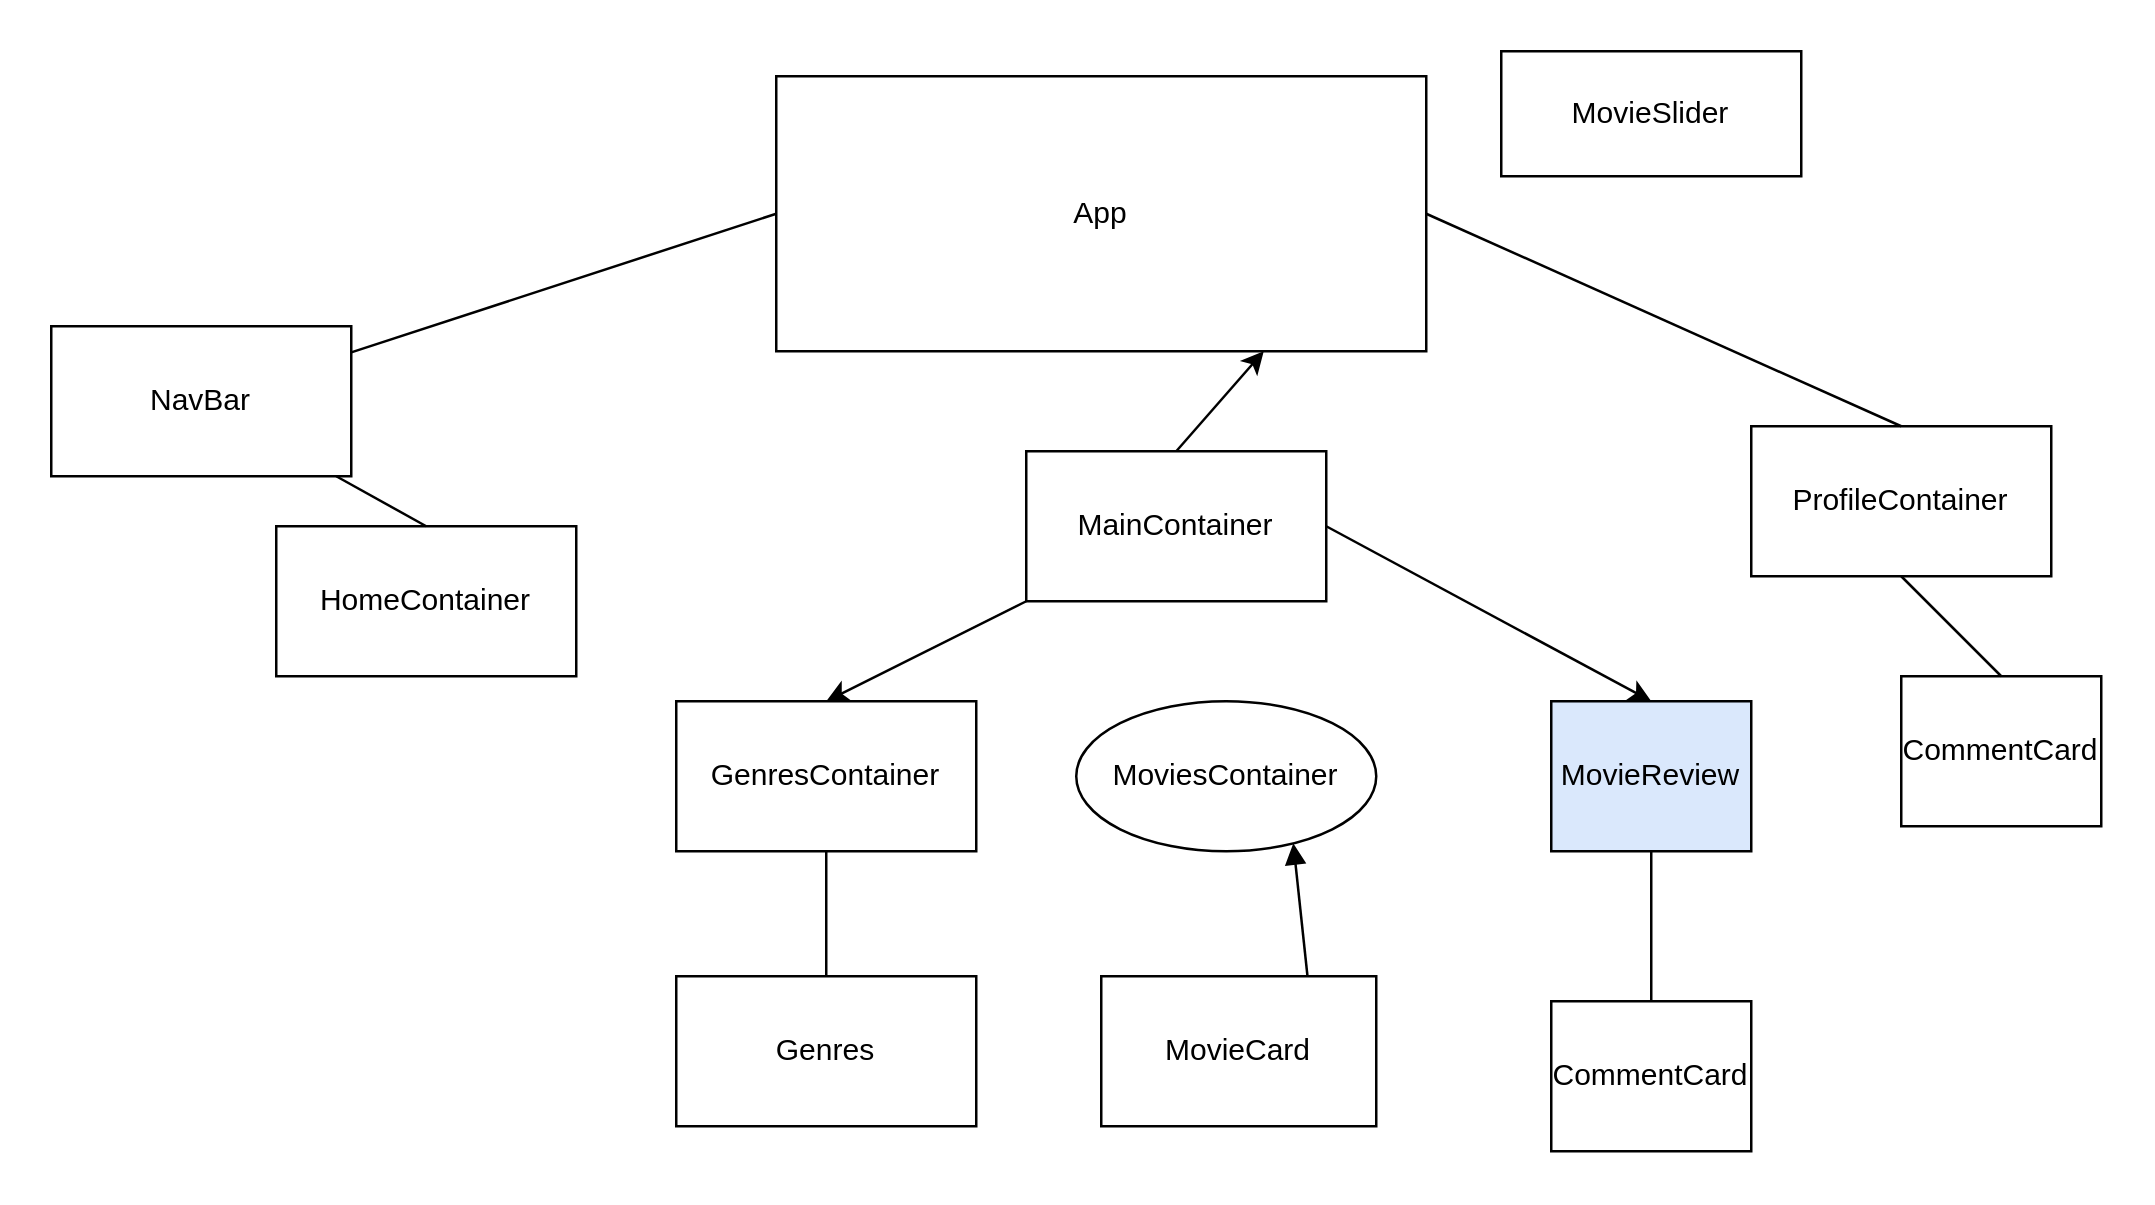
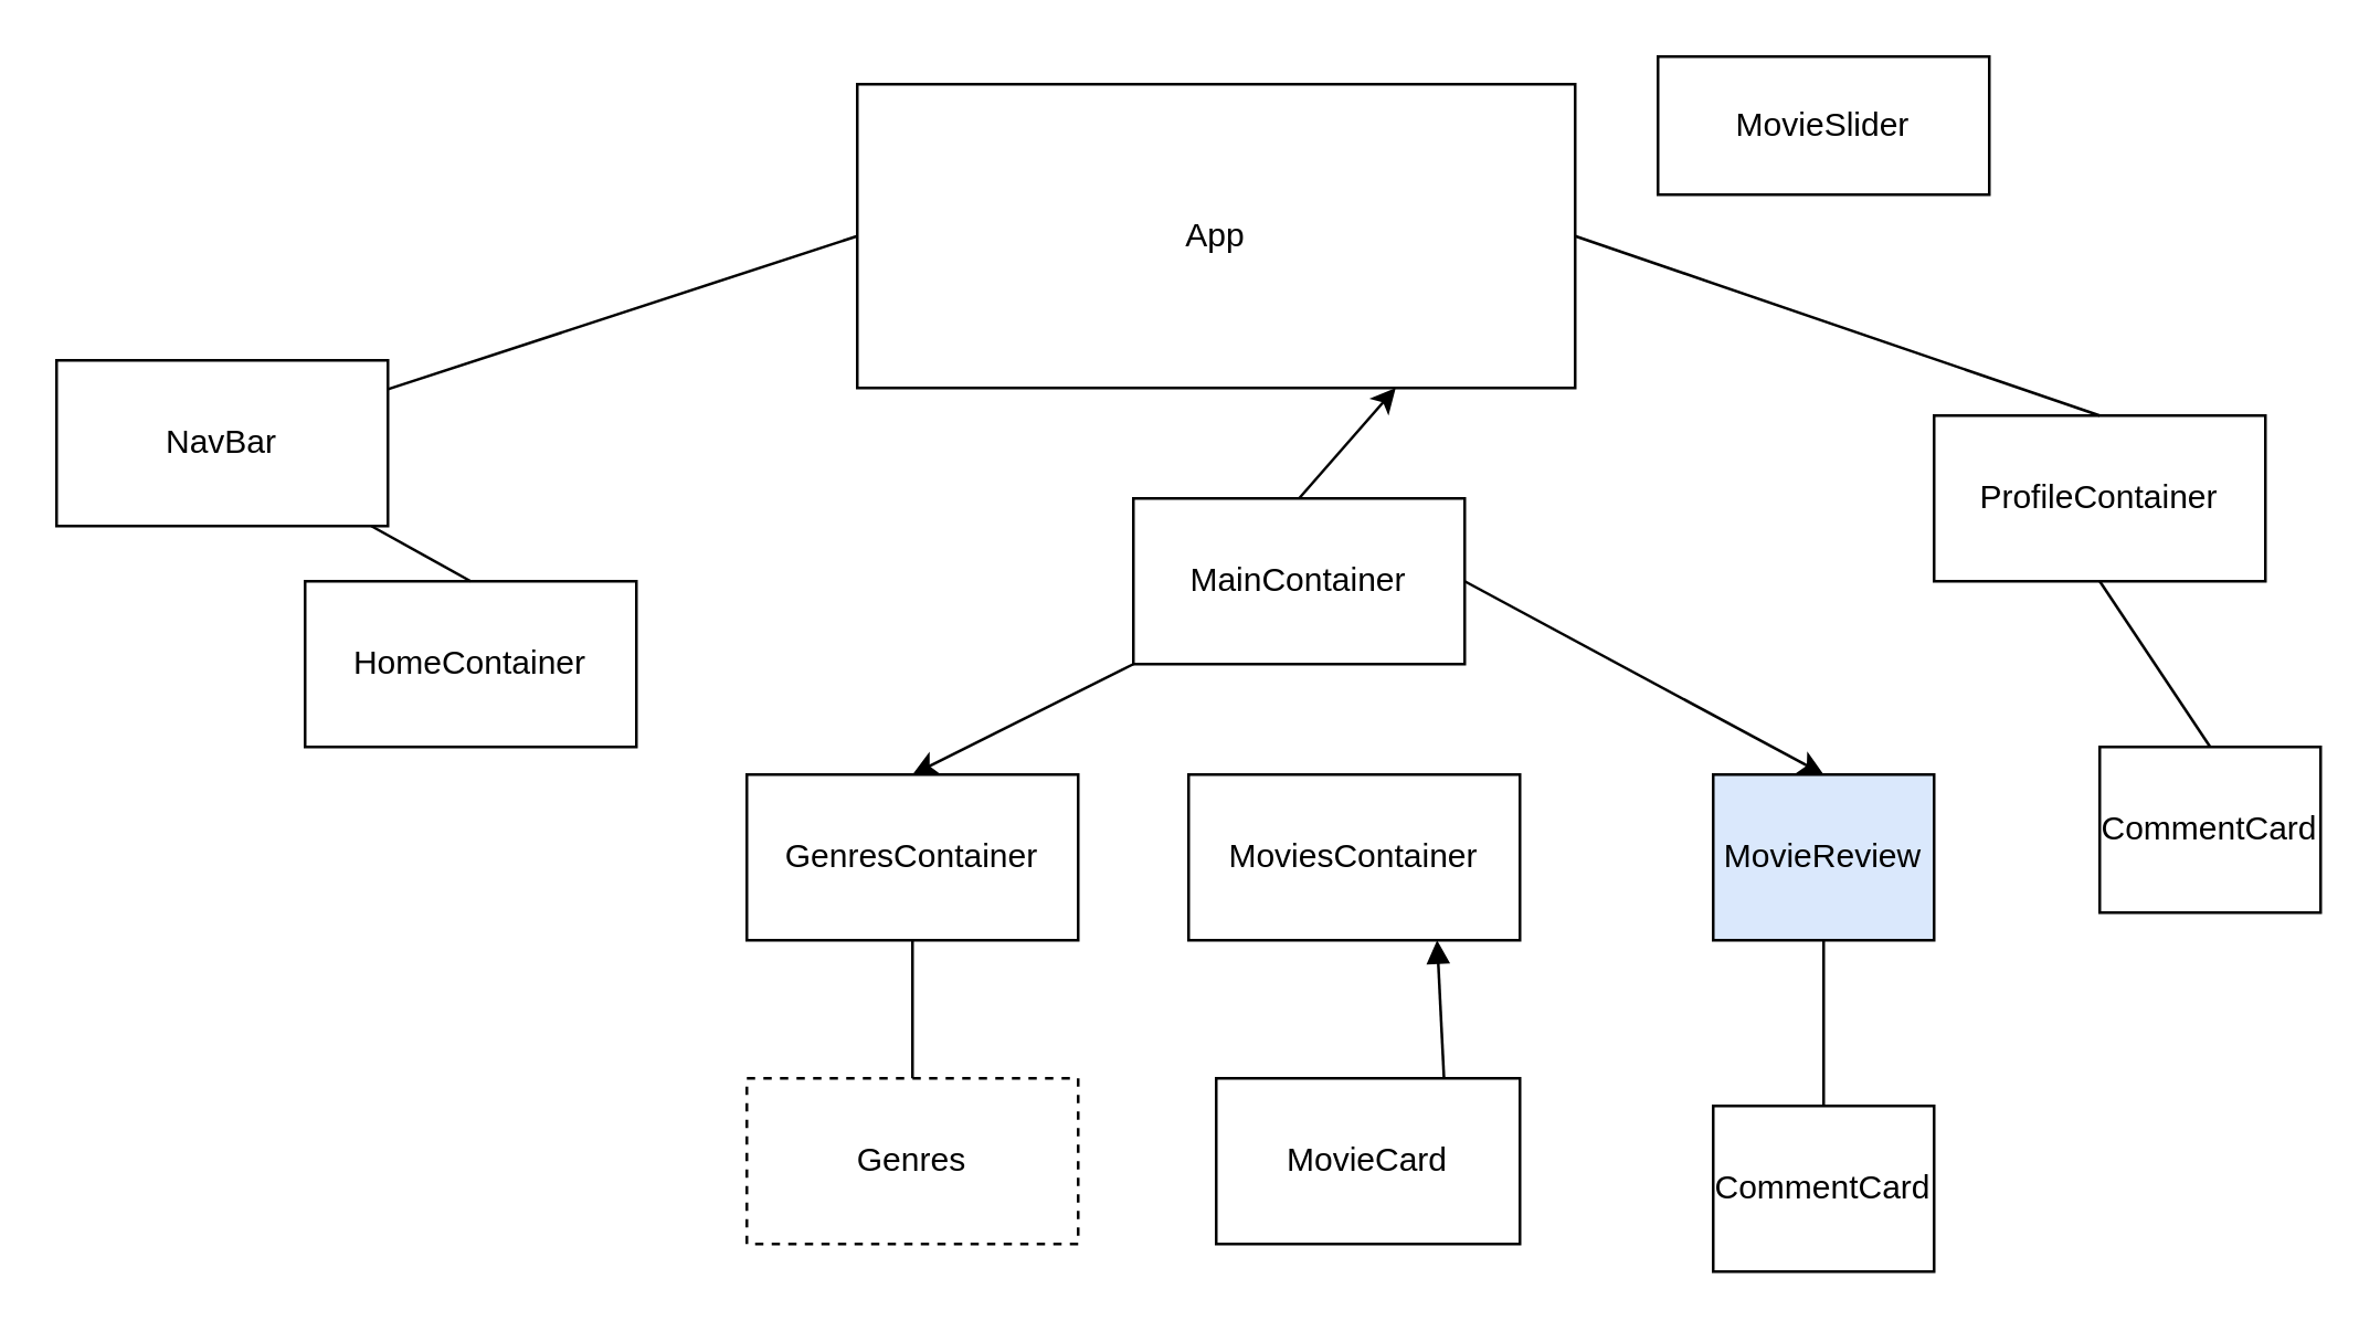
  <mxCell id="0" />
  <mxCell id="1" parent="0" />
  <mxCell id="2" value="App" style="rounded=0;whiteSpace=wrap;html=1;" parent="1" vertex="1"><mxGeometry x="310" y="30" width="260" height="110" as="geometry" /></mxCell>
  <mxCell id="3" value="NavBar" style="rounded=0;whiteSpace=wrap;html=1;" parent="1" vertex="1"><mxGeometry x="20" y="130" width="120" height="60" as="geometry" /></mxCell>
  <mxCell id="4" value="HomeContainer" style="rounded=0;whiteSpace=wrap;html=1;" parent="1" vertex="1"><mxGeometry x="110" y="210" width="120" height="60" as="geometry" /></mxCell>
  <mxCell id="5" style="edgeStyle=none;html=1;exitX=0;exitY=1;exitDx=0;exitDy=0;entryX=0.5;entryY=0;entryDx=0;entryDy=0;" edge="1" parent="1" source="7" target="12"><mxGeometry relative="1" as="geometry" /></mxCell>
  <mxCell id="6" style="edgeStyle=none;html=1;exitX=1;exitY=0.5;exitDx=0;exitDy=0;entryX=0.5;entryY=0;entryDx=0;entryDy=0;" edge="1" parent="1" source="7" target="14"><mxGeometry relative="1" as="geometry" /></mxCell>
  <mxCell id="7" value="MainContainer" style="rounded=0;whiteSpace=wrap;html=1;" parent="1" vertex="1"><mxGeometry x="410" y="180" width="120" height="60" as="geometry" /></mxCell>
- <mxCell id="8" value="ProfileContainer" style="rounded=0;whiteSpace=wrap;html=1;" parent="1" vertex="1"><mxGeometry x="700" y="170" width="120" height="60" as="geometry" /></mxCell>
+ <mxCell id="8" value="ProfileContainer" style="rounded=0;whiteSpace=wrap;html=1;" parent="1" vertex="1"><mxGeometry x="700" y="150" width="120" height="60" as="geometry" /></mxCell>
  <mxCell id="9" value="" style="endArrow=none;html=1;entryX=0;entryY=0.5;entryDx=0;entryDy=0;" parent="1" source="3" target="2" edge="1"><mxGeometry width="50" height="50" relative="1" as="geometry"><mxPoint x="210" y="190" as="sourcePoint" /><mxPoint x="260" y="140" as="targetPoint" /></mxGeometry></mxCell>
  <mxCell id="10" value="" style="endArrow=none;html=1;exitX=0.5;exitY=0;exitDx=0;exitDy=0;" parent="1" source="4" target="3" edge="1"><mxGeometry width="50" height="50" relative="1" as="geometry"><mxPoint x="240" y="250" as="sourcePoint" /><mxPoint x="290" y="200" as="targetPoint" /></mxGeometry></mxCell>
- <mxCell id="11" value="MoviesContainer" style="ellipse;whiteSpace=wrap;html=1;" parent="1" vertex="1"><mxGeometry x="430" y="280" width="120" height="60" as="geometry" /></mxCell>
+ <mxCell id="11" value="MoviesContainer" style="rounded=0;whiteSpace=wrap;html=1;" parent="1" vertex="1"><mxGeometry x="430" y="280" width="120" height="60" as="geometry" /></mxCell>
  <mxCell id="12" value="GenresContainer" style="rounded=0;whiteSpace=wrap;html=1;" parent="1" vertex="1"><mxGeometry x="270" y="280" width="120" height="60" as="geometry" /></mxCell>
  <mxCell id="13" value="MovieSlider" style="rounded=0;whiteSpace=wrap;html=1;" parent="1" vertex="1"><mxGeometry x="600" width="120" height="50" as="geometry" y="20" /></mxCell>
  <mxCell id="14" value="MovieReview" style="rounded=0;whiteSpace=wrap;html=1;fillColor=#dae8fc;" parent="1" vertex="1"><mxGeometry x="620" y="280" width="80" height="60" as="geometry" /></mxCell>
  <mxCell id="15" value="MovieCard" style="rounded=0;whiteSpace=wrap;html=1;" parent="1" vertex="1"><mxGeometry x="440" y="390" width="110" height="60" as="geometry" /></mxCell>
  <mxCell id="16" value="" style="endArrow=block;html=1;exitX=0.75;exitY=0;exitDx=0;exitDy=0;entryX=0.75;entryY=1;entryDx=0;entryDy=0;" parent="1" source="15" target="11" edge="1"><mxGeometry width="50" height="50" relative="1" as="geometry"><mxPoint x="165" y="400" as="sourcePoint" /><mxPoint x="155" y="360" as="targetPoint" /></mxGeometry></mxCell>
  <mxCell id="17" value="CommentCard" style="rounded=0;whiteSpace=wrap;html=1;" parent="1" vertex="1"><mxGeometry x="620" y="400" width="80" height="60" as="geometry" /></mxCell>
  <mxCell id="18" value="" style="endArrow=none;html=1;exitX=0.5;exitY=0;exitDx=0;exitDy=0;entryX=0.5;entryY=1;entryDx=0;entryDy=0;" parent="1" source="17" target="14" edge="1"><mxGeometry width="50" height="50" relative="1" as="geometry"><mxPoint x="20" y="490" as="sourcePoint" /><mxPoint x="70" y="440" as="targetPoint" /></mxGeometry></mxCell>
  <mxCell id="19" value="" style="endArrow=classic;html=1;exitX=0.5;exitY=0;exitDx=0;exitDy=0;entryX=0.75;entryY=1;entryDx=0;entryDy=0;" parent="1" source="7" target="2" edge="1"><mxGeometry width="50" height="50" relative="1" as="geometry"><mxPoint x="400" y="250" as="sourcePoint" /><mxPoint x="450" y="200" as="targetPoint" /></mxGeometry></mxCell>
  <mxCell id="20" value="" style="endArrow=none;html=1;exitX=0.5;exitY=0;exitDx=0;exitDy=0;entryX=1;entryY=0.5;entryDx=0;entryDy=0;" parent="1" source="8" target="2" edge="1"><mxGeometry width="50" height="50" relative="1" as="geometry"><mxPoint x="470" y="190" as="sourcePoint" /><mxPoint x="520" y="140" as="targetPoint" /></mxGeometry></mxCell>
- <mxCell id="21" value="Genres" style="rounded=0;whiteSpace=wrap;html=1;" parent="1" vertex="1"><mxGeometry x="270" y="390" width="120" height="60" as="geometry" /></mxCell>
+ <mxCell id="21" value="Genres" style="rounded=0;whiteSpace=wrap;html=1;dashed=1;" parent="1" vertex="1"><mxGeometry x="270" y="390" width="120" height="60" as="geometry" /></mxCell>
  <mxCell id="22" value="" style="endArrow=none;html=1;entryX=0.5;entryY=1;entryDx=0;entryDy=0;exitX=0.5;exitY=0;exitDx=0;exitDy=0;" parent="1" source="21" target="12" edge="1"><mxGeometry width="50" height="50" relative="1" as="geometry"><mxPoint x="330" y="510" as="sourcePoint" /><mxPoint x="380" y="460" as="targetPoint" /></mxGeometry></mxCell>
  <mxCell id="23" value="CommentCard" style="rounded=0;whiteSpace=wrap;html=1;" parent="1" vertex="1"><mxGeometry x="760" y="270" width="80" height="60" as="geometry" /></mxCell>
  <mxCell id="24" value="" style="endArrow=none;html=1;exitX=0.5;exitY=0;exitDx=0;exitDy=0;entryX=0.5;entryY=1;entryDx=0;entryDy=0;" parent="1" source="23" target="8" edge="1"><mxGeometry width="50" height="50" relative="1" as="geometry"><mxPoint x="590" y="360" as="sourcePoint" /><mxPoint x="640" y="310" as="targetPoint" /></mxGeometry></mxCell>
